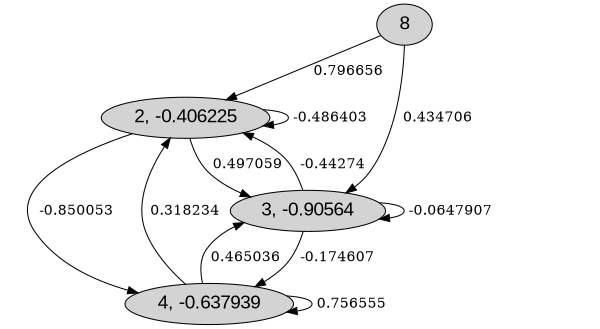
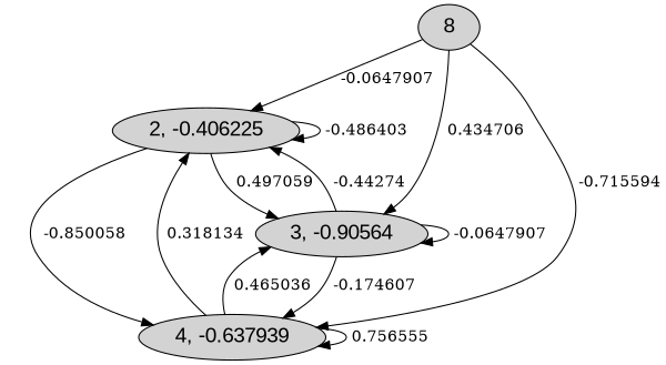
  digraph {
    bgcolor="#FFFFFF"
    node [fontname=arial fontsize=18 style=filled]
    n1 [label="2, -0.406225"]
    n2 [label="3, -0.90564"]
    n3 [label="4, -0.637939"]
    n4 [label=8]
    n1 -> n1 [label=" -0.486403"]
    n1 -> n2 [label=" 0.497059"]
-   n1 -> n3 [label=" -0.850053"]
+   n1 -> n3 [label=" -0.850058"]
    n2 -> n1 [label=" -0.44274"]
    n2 -> n2 [label=" -0.0647907"]
    n2 -> n3 [label=" -0.174607"]
-   n3 -> n1 [label=" 0.318234"]
+   n3 -> n1 [label=" 0.318134"]
    n3 -> n2 [label=" 0.465036"]
    n3 -> n3 [label=" 0.756555"]
-   n4 -> n1 [label=" 0.796656"]
+   n4 -> n1 [label=" -0.0647907"]
    n4 -> n2 [label=" 0.434706"]
+   n4 -> n3 [label=" -0.715594"]
  }
